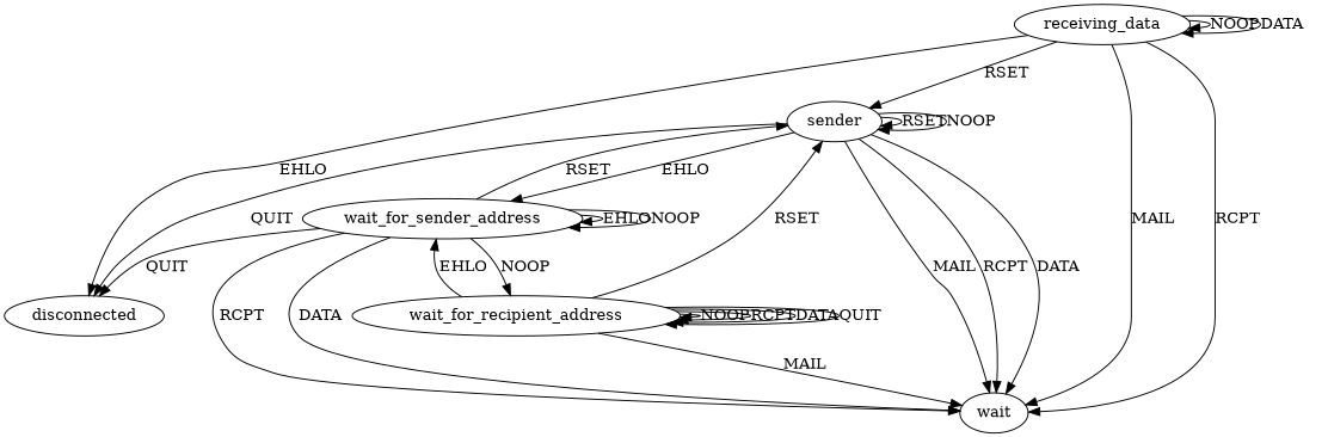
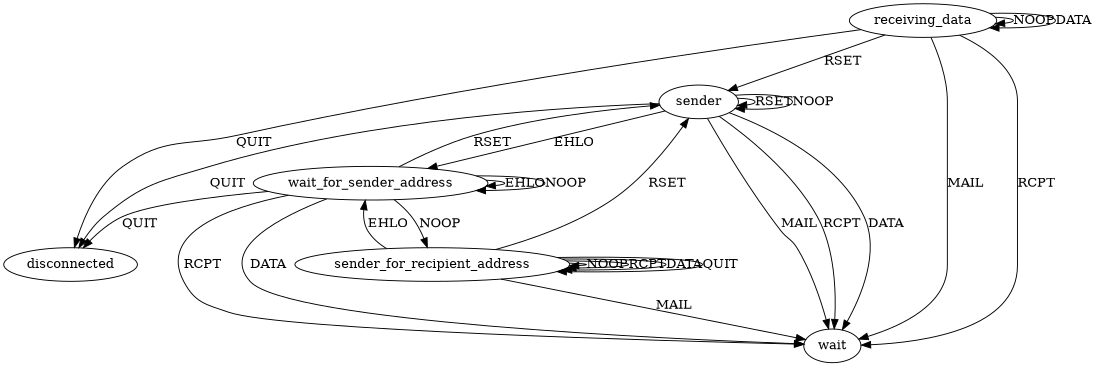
  digraph {
    n1 [label=sender]
    wait_for_sender_address
    n3 [label=wait]
    disconnected
-   wait_for_recipient_address
+   wait_for_recipient_address [label=sender_for_recipient_address]
    receiving_data
    n1 -> n1 [label=RSET]
    n1 -> n1 [label=NOOP]
    n1 -> wait_for_sender_address [label=EHLO]
    n1 -> n3 [label=MAIL]
    n1 -> n3 [label=RCPT]
    n1 -> n3 [label=DATA]
    n1 -> disconnected [label=QUIT]
    wait_for_sender_address -> n1 [label=RSET]
    wait_for_sender_address -> wait_for_sender_address [label=EHLO]
    wait_for_sender_address -> wait_for_sender_address [label=NOOP]
    wait_for_sender_address -> n3 [label=RCPT]
    wait_for_sender_address -> n3 [label=DATA]
    wait_for_sender_address -> disconnected [label=QUIT]
    wait_for_sender_address -> wait_for_recipient_address [label=NOOP]
    wait_for_recipient_address -> n1 [label=RSET]
    wait_for_recipient_address -> wait_for_sender_address [label=EHLO]
    wait_for_recipient_address -> n3 [label=MAIL]
    wait_for_recipient_address -> wait_for_recipient_address [label=NOOP]
    wait_for_recipient_address -> wait_for_recipient_address [label=RCPT]
    wait_for_recipient_address -> wait_for_recipient_address [label=DATA]
    wait_for_recipient_address -> wait_for_recipient_address [label=QUIT]
    receiving_data -> n1 [label=RSET]
    receiving_data -> n3 [label=MAIL]
    receiving_data -> n3 [label=RCPT]
-   receiving_data -> disconnected [label=EHLO]
+   receiving_data -> disconnected [label=QUIT]
    receiving_data -> receiving_data [label=NOOP]
    receiving_data -> receiving_data [label=DATA]
  }
